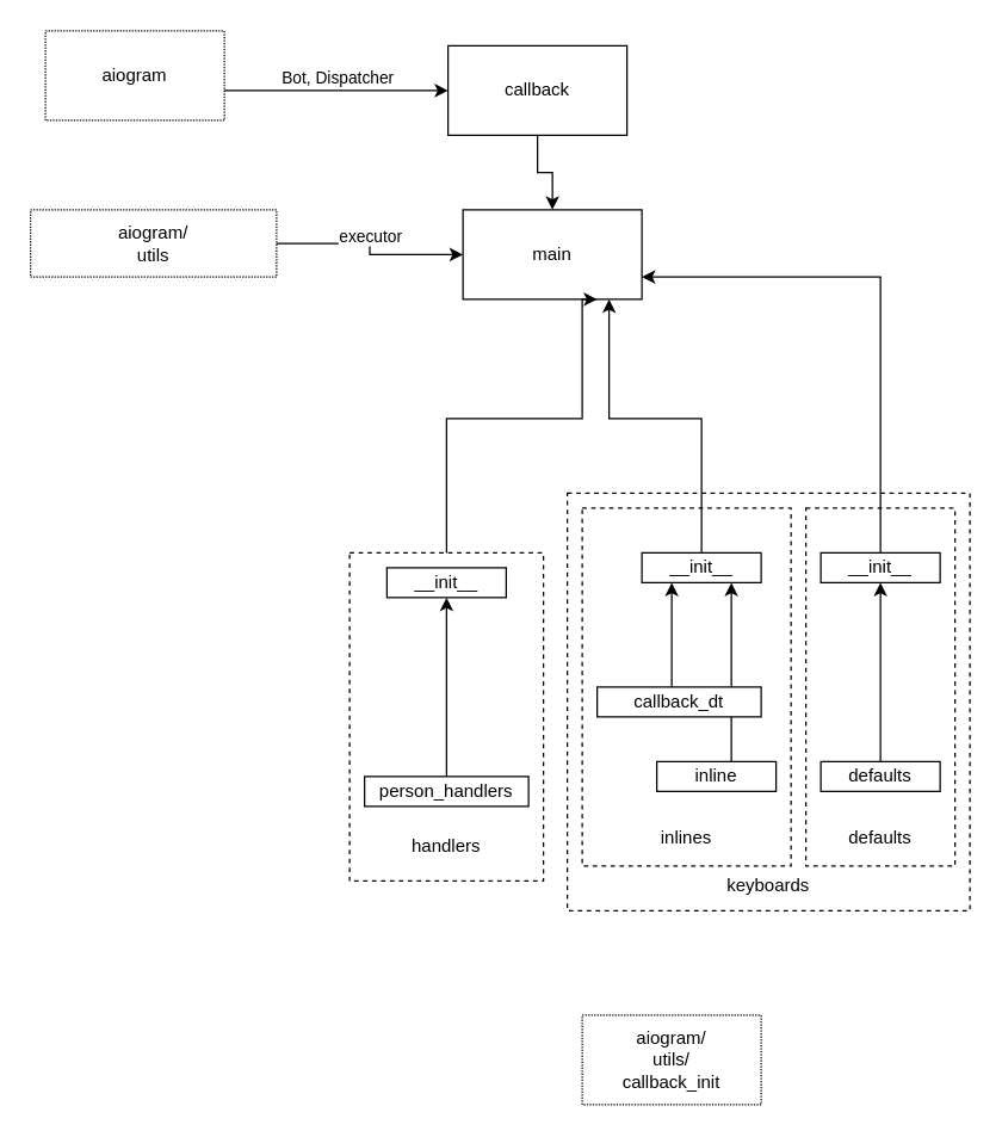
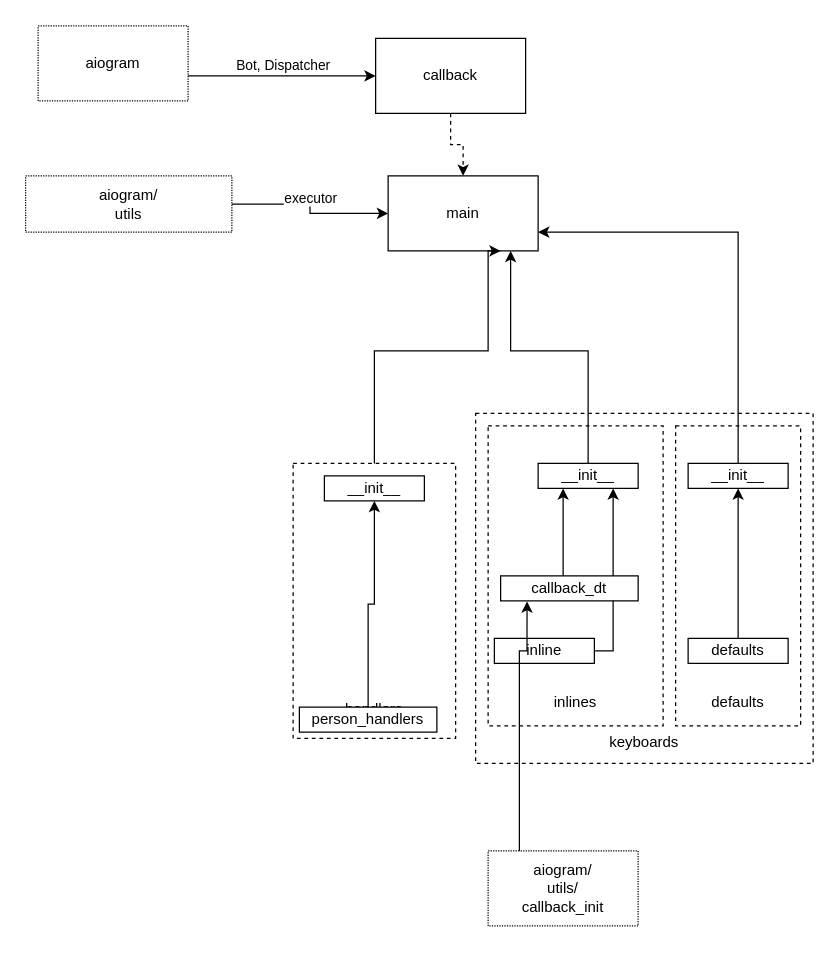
  <mxCell id="0" />
  <mxCell id="1" parent="0" />
  <mxCell id="2" value="&lt;br&gt;&lt;br&gt;&lt;br&gt;&lt;br&gt;&lt;br&gt;&lt;br&gt;&lt;br&gt;&lt;br&gt;&lt;br&gt;&lt;br&gt;&lt;br&gt;&lt;br&gt;&lt;br&gt;&lt;br&gt;&lt;br&gt;&lt;br&gt;&lt;br&gt;keyboards" style="rounded=0;whiteSpace=wrap;html=1;fillColor=none;dashed=1;" vertex="1" parent="1"><mxGeometry x="380" y="330" width="270" height="280" as="geometry" /></mxCell>
  <mxCell id="3" value="&lt;br&gt;&lt;br&gt;&lt;br&gt;&lt;br&gt;&lt;br&gt;&lt;br&gt;&lt;br&gt;&lt;br&gt;&lt;br&gt;&lt;br&gt;&lt;br&gt;&lt;br&gt;&lt;br&gt;&lt;br&gt;defaults" style="rounded=0;whiteSpace=wrap;html=1;fillColor=none;dashed=1;" vertex="1" parent="1"><mxGeometry x="540" y="340" width="100" height="240" as="geometry" /></mxCell>
  <mxCell id="4" value="&lt;br&gt;&lt;br&gt;&lt;br&gt;&lt;br&gt;&lt;br&gt;&lt;br&gt;&lt;br&gt;&lt;br&gt;&lt;br&gt;&lt;br&gt;&lt;br&gt;&lt;br&gt;&lt;br&gt;&lt;br&gt;inlines" style="rounded=0;whiteSpace=wrap;html=1;fillColor=none;dashed=1;" vertex="1" parent="1"><mxGeometry x="390" y="340" width="140" height="240" as="geometry" /></mxCell>
  <mxCell id="5" value="" style="edgeStyle=orthogonalEdgeStyle;rounded=0;orthogonalLoop=1;jettySize=auto;html=1;" edge="1" parent="1" source="7" target="8"><mxGeometry relative="1" as="geometry"><mxPoint x="408" y="203" as="targetPoint" /><Array as="points"><mxPoint x="470" y="280" /><mxPoint x="408" y="280" /></Array></mxGeometry></mxCell>
  <mxCell id="6" value="" style="edgeStyle=orthogonalEdgeStyle;rounded=0;orthogonalLoop=1;jettySize=auto;html=1;startArrow=classic;startFill=1;endArrow=none;endFill=0;" edge="1" parent="1" source="7" target="9"><mxGeometry relative="1" as="geometry"><Array as="points"><mxPoint x="490" y="490" /><mxPoint x="490" y="490" /></Array></mxGeometry></mxCell>
  <mxCell id="7" value="__init__" style="rounded=0;whiteSpace=wrap;html=1;" vertex="1" parent="1"><mxGeometry x="430" y="370" width="80" height="20" as="geometry" /></mxCell>
  <mxCell id="8" value="main" style="whiteSpace=wrap;html=1;rounded=0;" vertex="1" parent="1"><mxGeometry x="310" y="140" width="120" height="60" as="geometry" /></mxCell>
- <mxCell id="9" value="inline" style="whiteSpace=wrap;html=1;rounded=0;" vertex="1" parent="1"><mxGeometry x="440" y="510" width="80" height="20" as="geometry" /></mxCell>
+ <mxCell id="9" value="inline" style="whiteSpace=wrap;html=1;rounded=0;" vertex="1" parent="1"><mxGeometry x="395" y="510" width="80" height="20" as="geometry" /></mxCell>
  <mxCell id="10" value="" style="edgeStyle=orthogonalEdgeStyle;rounded=0;orthogonalLoop=1;jettySize=auto;html=1;startArrow=none;startFill=0;" edge="1" parent="1" source="11" target="7"><mxGeometry relative="1" as="geometry"><mxPoint x="430" y="400" as="targetPoint" /><Array as="points"><mxPoint x="450" y="430" /><mxPoint x="450" y="430" /></Array></mxGeometry></mxCell>
  <mxCell id="11" value="callback_dt" style="whiteSpace=wrap;html=1;rounded=0;" vertex="1" parent="1"><mxGeometry x="400" y="460" width="110" height="20" as="geometry" /></mxCell>
  <mxCell id="12" value="" style="edgeStyle=orthogonalEdgeStyle;rounded=0;orthogonalLoop=1;jettySize=auto;html=1;startArrow=classic;startFill=1;endArrow=none;endFill=0;" edge="1" source="14" target="15" parent="1"><mxGeometry relative="1" as="geometry" /></mxCell>
  <mxCell id="13" style="edgeStyle=orthogonalEdgeStyle;rounded=0;orthogonalLoop=1;jettySize=auto;html=1;entryX=1;entryY=0.75;entryDx=0;entryDy=0;startArrow=none;startFill=0;endArrow=classic;endFill=1;" edge="1" parent="1" source="14" target="8"><mxGeometry relative="1" as="geometry"><Array as="points"><mxPoint x="590" y="185" /></Array></mxGeometry></mxCell>
  <mxCell id="14" value="__init__" style="rounded=0;whiteSpace=wrap;html=1;" vertex="1" parent="1"><mxGeometry x="550" y="370" width="80" height="20" as="geometry" /></mxCell>
  <mxCell id="15" value="defaults" style="whiteSpace=wrap;html=1;rounded=0;" vertex="1" parent="1"><mxGeometry x="550" y="510" width="80" height="20" as="geometry" /></mxCell>
  <mxCell id="16" style="edgeStyle=orthogonalEdgeStyle;rounded=0;orthogonalLoop=1;jettySize=auto;html=1;entryX=0.75;entryY=1;entryDx=0;entryDy=0;startArrow=none;startFill=0;endArrow=classic;endFill=1;" edge="1" parent="1" source="17" target="8"><mxGeometry relative="1" as="geometry"><Array as="points"><mxPoint x="299" y="280" /><mxPoint x="390" y="280" /></Array></mxGeometry></mxCell>
  <mxCell id="17" value="&lt;br&gt;&lt;br&gt;&lt;br&gt;&lt;br&gt;&lt;br&gt;&lt;br&gt;&lt;br&gt;&lt;br&gt;&lt;br&gt;&lt;br&gt;&lt;br&gt;&lt;br&gt;handlers" style="rounded=0;whiteSpace=wrap;html=1;fillColor=none;dashed=1;" vertex="1" parent="1"><mxGeometry x="234" y="370" width="130" height="220" as="geometry" /></mxCell>
- <mxCell id="18" value="person_handlers" style="whiteSpace=wrap;html=1;rounded=0;" vertex="1" parent="1"><mxGeometry x="244" y="520" width="110" height="20" as="geometry" /></mxCell>
+ <mxCell id="18" value="person_handlers" style="whiteSpace=wrap;html=1;rounded=0;" vertex="1" parent="1"><mxGeometry x="239" y="565" width="110" height="20" as="geometry" /></mxCell>
  <mxCell id="19" value="__init__" style="rounded=0;whiteSpace=wrap;html=1;" vertex="1" parent="1"><mxGeometry x="259" y="380" width="80" height="20" as="geometry" /></mxCell>
  <mxCell id="20" value="" style="edgeStyle=orthogonalEdgeStyle;rounded=0;orthogonalLoop=1;jettySize=auto;html=1;startArrow=classic;startFill=1;endArrow=none;endFill=0;" edge="1" source="19" target="18" parent="1"><mxGeometry relative="1" as="geometry" /></mxCell>
+ <mxCell id="21" style="edgeStyle=orthogonalEdgeStyle;rounded=0;orthogonalLoop=1;jettySize=auto;html=1;startArrow=none;startFill=0;endArrow=classic;endFill=1;entryX=0.192;entryY=1.02;entryDx=0;entryDy=0;entryPerimeter=0;" edge="1" parent="1" source="22" target="11"><mxGeometry relative="1" as="geometry"><mxPoint x="411" y="490" as="targetPoint" /><Array as="points"><mxPoint x="415" y="520" /></Array></mxGeometry></mxCell>
  <mxCell id="22" value="aiogram/&lt;br&gt;utils/&lt;br&gt;callback_init" style="rounded=0;whiteSpace=wrap;html=1;dashed=1;fillColor=none;dashPattern=1 1;" vertex="1" parent="1"><mxGeometry x="390" y="680" width="120" height="60" as="geometry" /></mxCell>
  <mxCell id="23" style="edgeStyle=orthogonalEdgeStyle;rounded=0;orthogonalLoop=1;jettySize=auto;html=1;entryX=0;entryY=0.5;entryDx=0;entryDy=0;startArrow=none;startFill=0;endArrow=classic;endFill=1;labelPosition=left;verticalLabelPosition=top;align=center;verticalAlign=bottom;labelBackgroundColor=none;" edge="1" parent="1" source="25" target="8"><mxGeometry relative="1" as="geometry" /></mxCell>
  <mxCell id="24" value="executor" style="edgeLabel;html=1;align=center;verticalAlign=bottom;resizable=0;points=[];horizontal=1;" vertex="1" connectable="0" parent="23"><mxGeometry relative="1" as="geometry"><mxPoint as="offset" /></mxGeometry></mxCell>
  <mxCell id="25" value="aiogram/&lt;br&gt;utils" style="rounded=0;whiteSpace=wrap;html=1;dashed=1;fillColor=none;dashPattern=1 1;" vertex="1" parent="1"><mxGeometry x="20" y="140" width="165" height="45" as="geometry" /></mxCell>
- <mxCell id="26" value="" style="edgeStyle=orthogonalEdgeStyle;rounded=0;orthogonalLoop=1;jettySize=auto;html=1;labelBackgroundColor=none;startArrow=none;startFill=0;endArrow=classic;endFill=1;" edge="1" parent="1" source="27" target="8"><mxGeometry relative="1" as="geometry" /></mxCell>
+ <mxCell id="26" value="" style="edgeStyle=orthogonalEdgeStyle;rounded=0;orthogonalLoop=1;jettySize=auto;html=1;labelBackgroundColor=none;startArrow=none;startFill=0;endArrow=classic;endFill=1;dashed=1;" edge="1" parent="1" source="27" target="8"><mxGeometry relative="1" as="geometry" /></mxCell>
  <mxCell id="27" value="callback" style="whiteSpace=wrap;html=1;rounded=0;" vertex="1" parent="1"><mxGeometry x="300" y="30" width="120" height="60" as="geometry" /></mxCell>
  <mxCell id="28" style="edgeStyle=orthogonalEdgeStyle;rounded=0;orthogonalLoop=1;jettySize=auto;html=1;labelBackgroundColor=none;startArrow=none;startFill=0;endArrow=classic;endFill=1;" edge="1" parent="1" source="30"><mxGeometry relative="1" as="geometry"><mxPoint x="300" y="60" as="targetPoint" /><Array as="points"><mxPoint x="298" y="60" /></Array></mxGeometry></mxCell>
  <mxCell id="29" value="Bot, Dispatcher" style="edgeLabel;html=1;align=center;verticalAlign=bottom;resizable=0;points=[];horizontal=1;" vertex="1" connectable="0" parent="28"><mxGeometry relative="1" as="geometry"><mxPoint as="offset" /></mxGeometry></mxCell>
  <mxCell id="30" value="aiogram" style="rounded=0;whiteSpace=wrap;html=1;dashed=1;fillColor=none;dashPattern=1 1;" vertex="1" parent="1"><mxGeometry x="30" y="20" width="120" height="60" as="geometry" /></mxCell>
